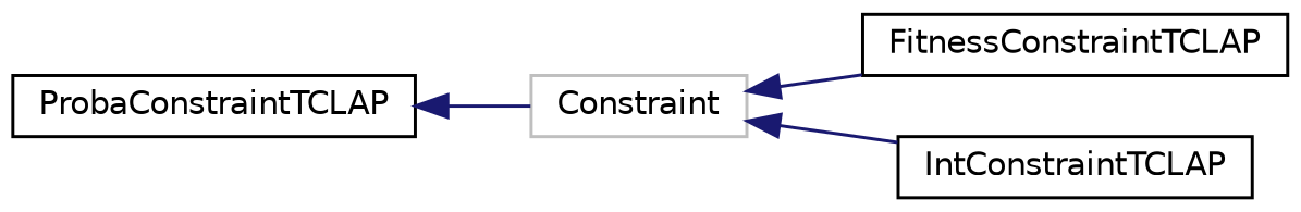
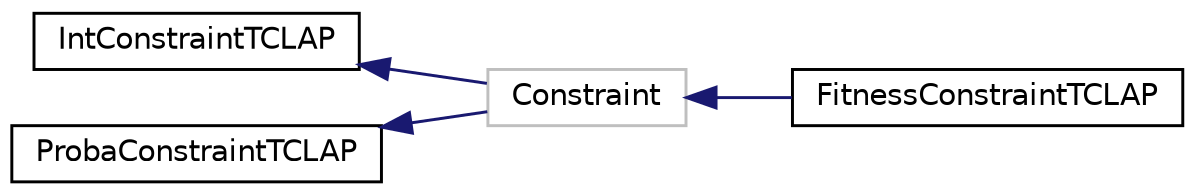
  digraph {
    rankdir=LR
    node [color=black fillcolor=white fontname=Helvetica fontsize=10 shape=record style=filled]
    edge [color=midnightblue dir=back fontname=Helvetica fontsize=10 labelfontname=Helvetica labelfontsize=10 style=solid]
    n1 [color=grey75 height=0.2 label=Constraint width=0.4]
    n2 [height=0.2 label=FitnessConstraintTCLAP width=0.4]
    n3 [height=0.2 label=IntConstraintTCLAP width=0.4]
    n4 [height=0.2 label=ProbaConstraintTCLAP width=0.4]
    n1 -> n2
-   n1 -> n3
+   n3 -> n1
    n4 -> n1
  }
